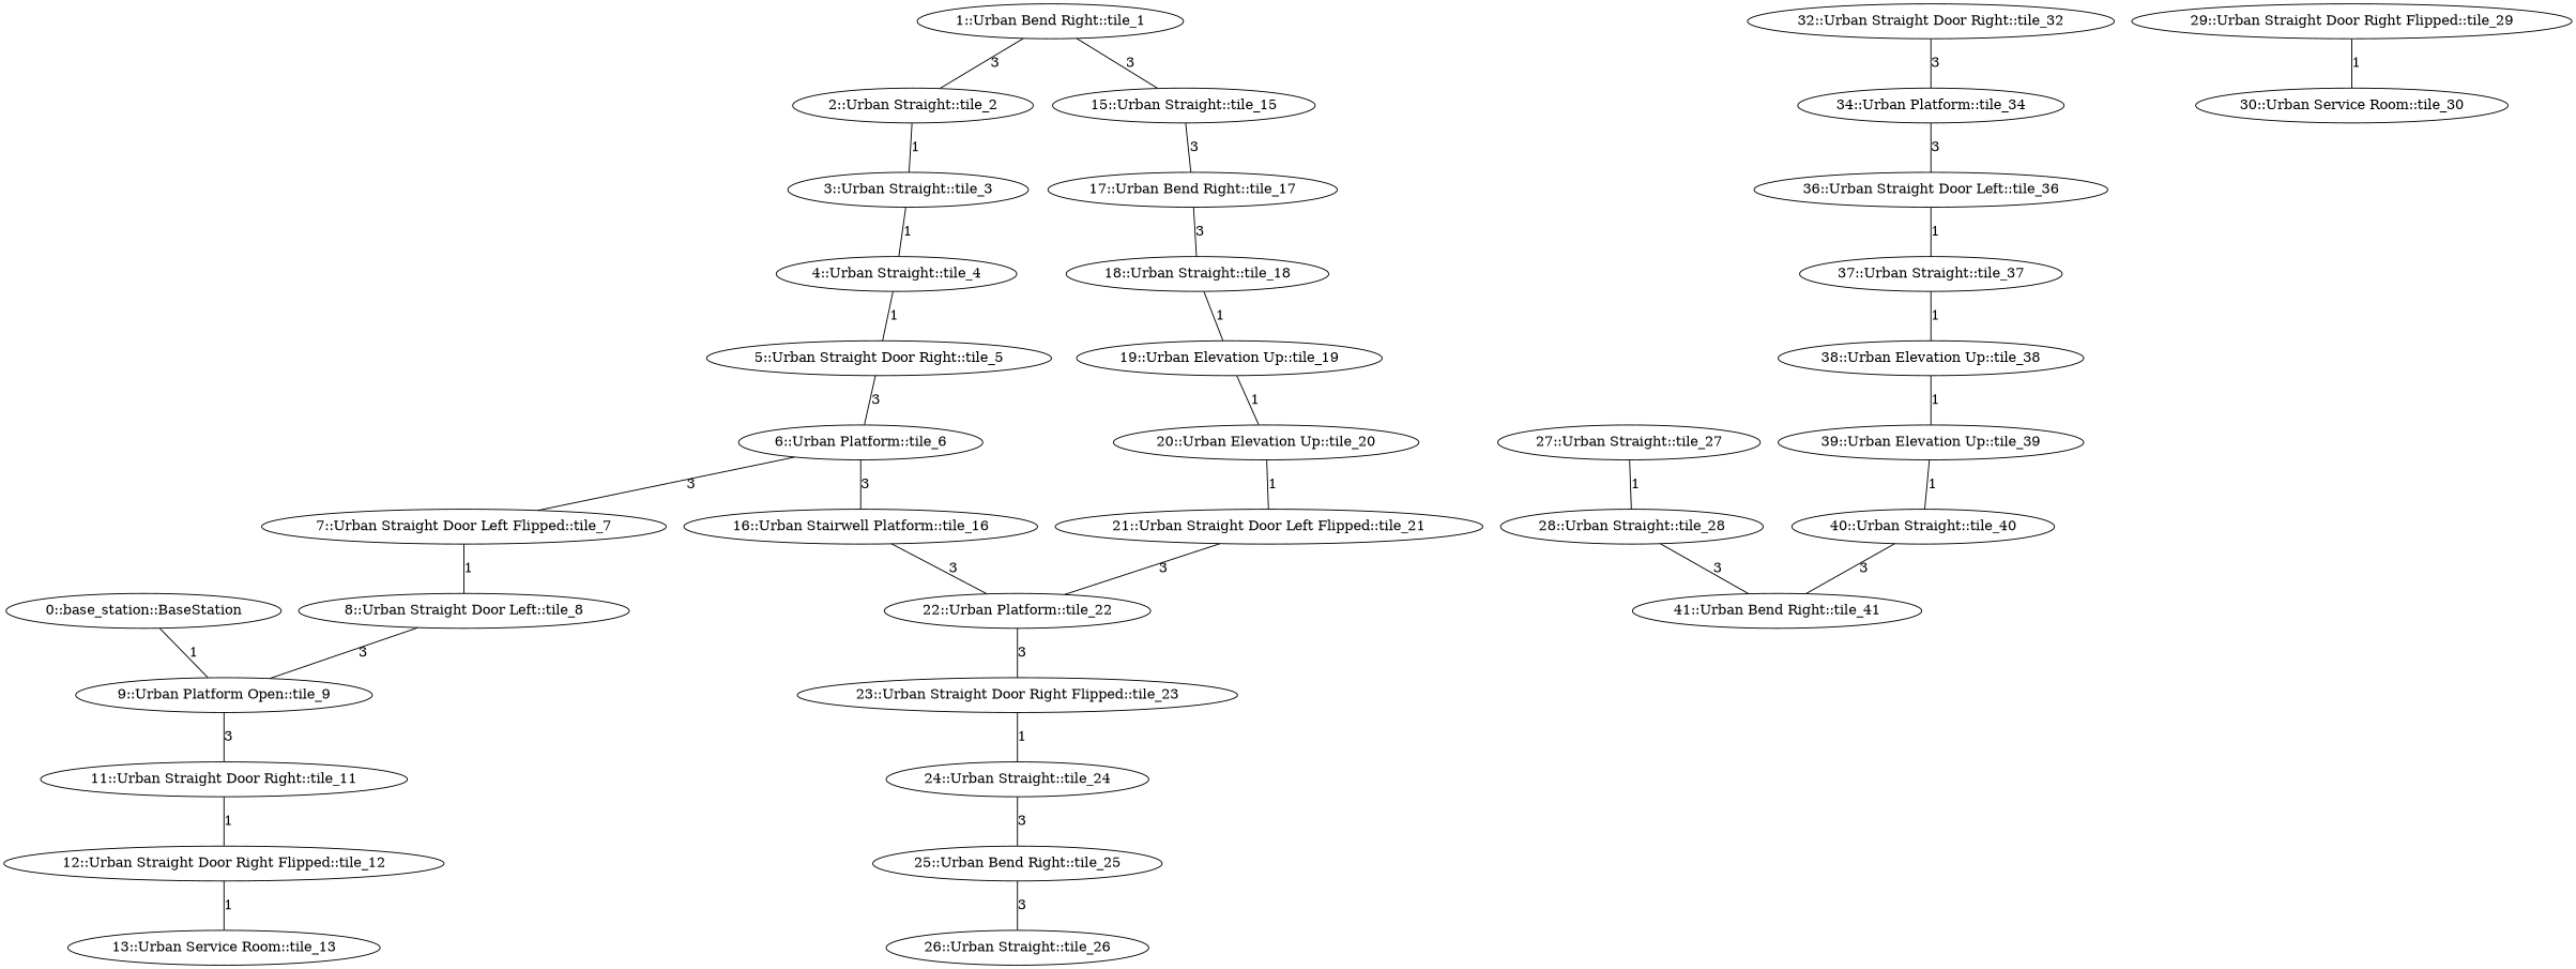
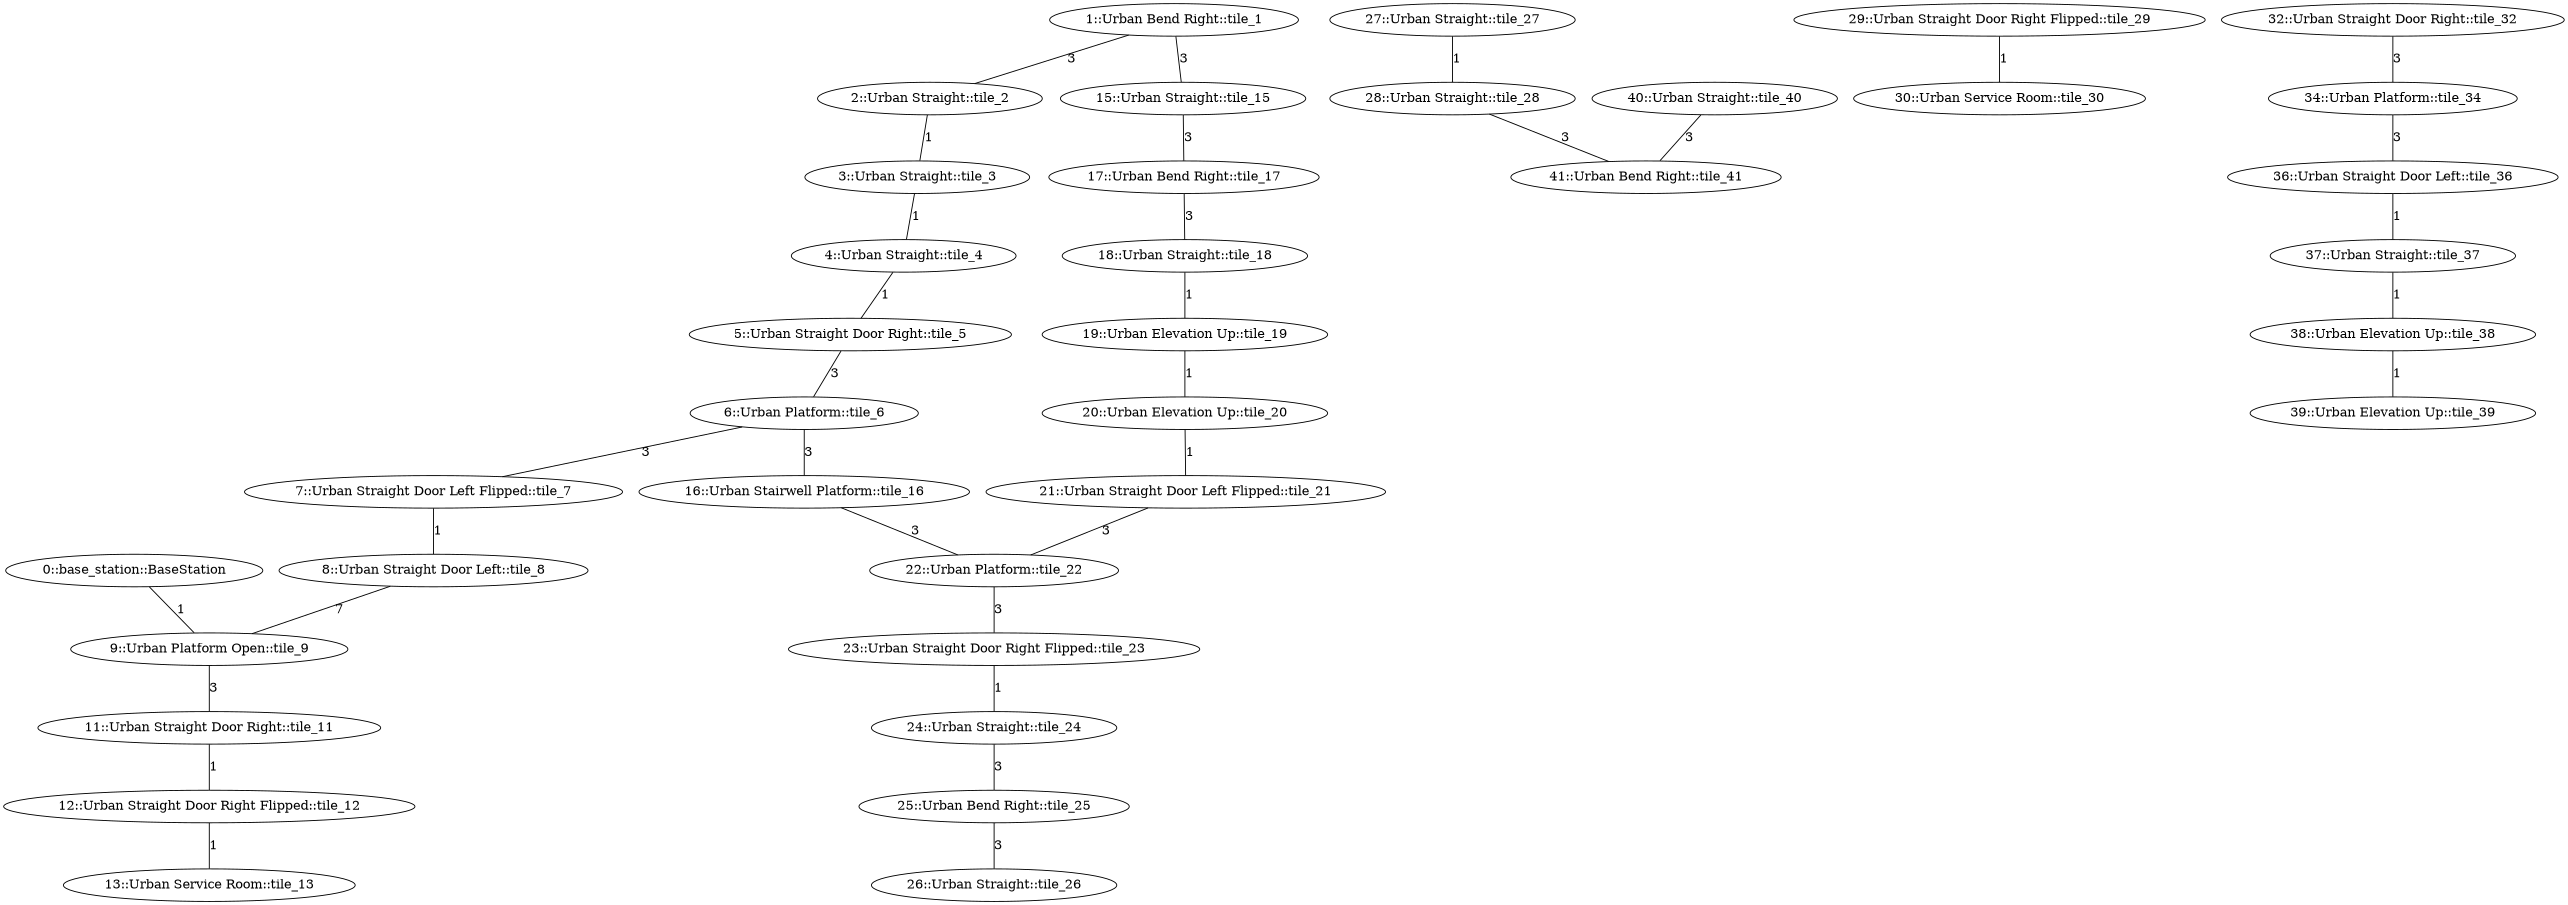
  graph {
    n1 [label="0::base_station::BaseStation"]
    n2 [label="9::Urban Platform Open::tile_9"]
    n3 [label="11::Urban Straight Door Right::tile_11"]
    n4 [label="1::Urban Bend Right::tile_1"]
    n5 [label="2::Urban Straight::tile_2"]
    n6 [label="15::Urban Straight::tile_15"]
    n7 [label="3::Urban Straight::tile_3"]
    n8 [label="17::Urban Bend Right::tile_17"]
    n9 [label="4::Urban Straight::tile_4"]
    n10 [label="5::Urban Straight Door Right::tile_5"]
    n11 [label="6::Urban Platform::tile_6"]
    n12 [label="7::Urban Straight Door Left Flipped::tile_7"]
    n13 [label="16::Urban Stairwell Platform::tile_16"]
    n14 [label="8::Urban Straight Door Left::tile_8"]
    n15 [label="22::Urban Platform::tile_22"]
    n16 [label="12::Urban Straight Door Right Flipped::tile_12"]
    n17 [label="13::Urban Service Room::tile_13"]
    n18 [label="18::Urban Straight::tile_18"]
    n19 [label="23::Urban Straight Door Right Flipped::tile_23"]
    n20 [label="19::Urban Elevation Up::tile_19"]
    n21 [label="20::Urban Elevation Up::tile_20"]
    n22 [label="21::Urban Straight Door Left Flipped::tile_21"]
    n23 [label="24::Urban Straight::tile_24"]
    n24 [label="25::Urban Bend Right::tile_25"]
    n25 [label="26::Urban Straight::tile_26"]
    n26 [label="27::Urban Straight::tile_27"]
    n27 [label="28::Urban Straight::tile_28"]
    n28 [label="41::Urban Bend Right::tile_41"]
    n29 [label="29::Urban Straight Door Right Flipped::tile_29"]
    n30 [label="30::Urban Service Room::tile_30"]
    n31 [label="32::Urban Straight Door Right::tile_32"]
    n32 [label="34::Urban Platform::tile_34"]
    n33 [label="36::Urban Straight Door Left::tile_36"]
    n34 [label="37::Urban Straight::tile_37"]
    n35 [label="38::Urban Elevation Up::tile_38"]
    n36 [label="39::Urban Elevation Up::tile_39"]
    n37 [label="40::Urban Straight::tile_40"]
    n1 -- n2 [label=1]
    n2 -- n3 [label=3]
    n3 -- n16 [label=1]
    n4 -- n5 [label=3]
    n4 -- n6 [label=3]
    n5 -- n7 [label=1]
    n6 -- n8 [label=3]
    n7 -- n9 [label=1]
    n8 -- n18 [label=3]
    n9 -- n10 [label=1]
    n10 -- n11 [label=3]
    n11 -- n12 [label=3]
    n11 -- n13 [label=3]
    n12 -- n14 [label=1]
    n13 -- n15 [label=3]
-   n14 -- n2 [label=3]
+   n14 -- n2 [label=7]
    n15 -- n19 [label=3]
    n16 -- n17 [label=1]
    n18 -- n20 [label=1]
    n19 -- n23 [label=1]
    n20 -- n21 [label=1]
    n21 -- n22 [label=1]
    n22 -- n15 [label=3]
    n23 -- n24 [label=3]
    n24 -- n25 [label=3]
    n26 -- n27 [label=1]
    n27 -- n28 [label=3]
    n29 -- n30 [label=1]
    n31 -- n32 [label=3]
    n32 -- n33 [label=3]
    n33 -- n34 [label=1]
    n34 -- n35 [label=1]
    n35 -- n36 [label=1]
-   n36 -- n37 [label=1]
    n37 -- n28 [label=3]
  }
